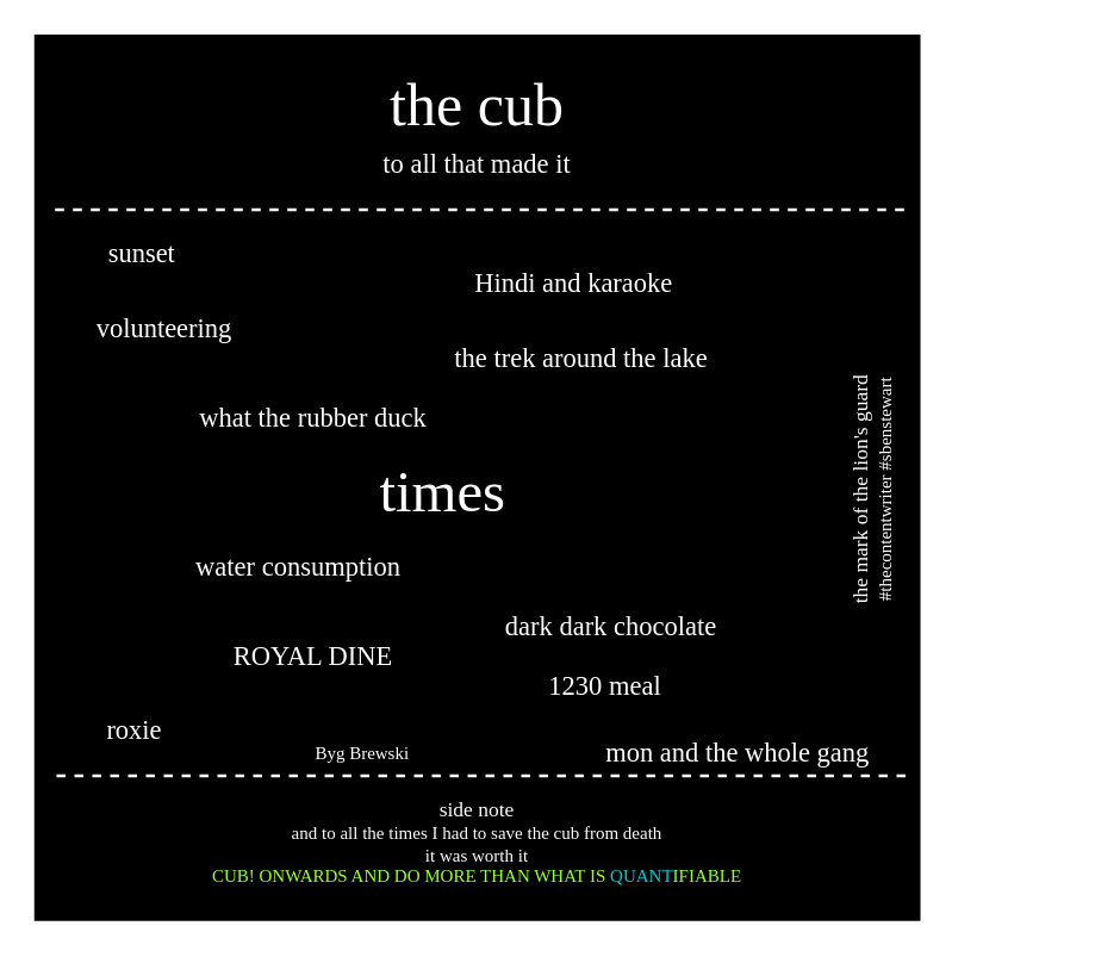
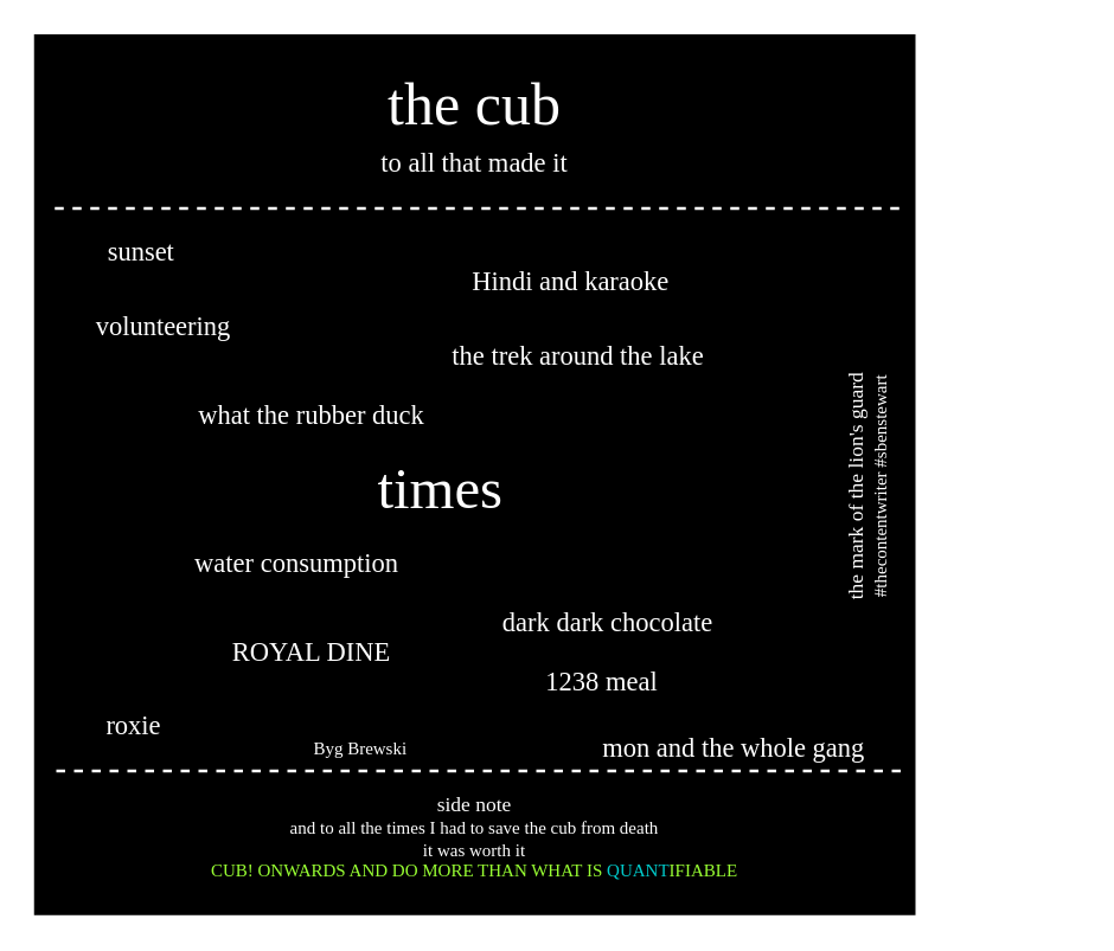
  <mxCell id="0" />
  <mxCell id="1" parent="0" />
  <mxCell id="2" value="" style="whiteSpace=wrap;html=1;aspect=fixed;strokeWidth=5;strokeColor=#FFFFFF;fillColor=#000000;" parent="1" vertex="1"><mxGeometry x="20" y="20" width="600" height="600" as="geometry" /></mxCell>
  <mxCell id="3" value="&lt;font face=&quot;xkcd&quot;&gt;&lt;span style=&quot;font-size: 40px&quot;&gt;the cub&lt;/span&gt;&lt;br&gt;&lt;/font&gt;" style="text;html=1;strokeColor=none;fillColor=none;align=center;verticalAlign=middle;whiteSpace=wrap;rounded=0;fontColor=#FFFFFF;" parent="1" vertex="1"><mxGeometry x="25" y="60" width="590" height="20" as="geometry" /></mxCell>
  <mxCell id="4" value="&lt;font face=&quot;xkcd&quot;&gt;&lt;span style=&quot;font-size: 18px&quot;&gt;to all that made it&lt;/span&gt;&lt;br&gt;&lt;/font&gt;" style="text;html=1;strokeColor=none;fillColor=none;align=center;verticalAlign=middle;whiteSpace=wrap;rounded=0;fontColor=#FFFFFF;" parent="1" vertex="1"><mxGeometry x="20" y="100" width="600" height="20" as="geometry" /></mxCell>
  <mxCell id="5" value="" style="endArrow=none;dashed=1;html=1;strokeWidth=2;labelBackgroundColor=none;fontColor=#FFFFFF;strokeColor=#FFFFFF;" parent="1" edge="1"><mxGeometry width="50" height="50" relative="1" as="geometry"><mxPoint x="606.5" y="140" as="sourcePoint" /><mxPoint x="31.5" y="140" as="targetPoint" /></mxGeometry></mxCell>
  <mxCell id="6" value="" style="endArrow=none;dashed=1;html=1;strokeWidth=2;labelBackgroundColor=none;fontColor=#FFFFFF;strokeColor=#FFFFFF;" parent="1" edge="1"><mxGeometry width="50" height="50" relative="1" as="geometry"><mxPoint x="607.5" y="520" as="sourcePoint" /><mxPoint x="32.5" y="520" as="targetPoint" /></mxGeometry></mxCell>
  <mxCell id="7" value="&lt;font face=&quot;xkcd&quot;&gt;&lt;span style=&quot;font-size: 14px&quot;&gt;side note&lt;/span&gt;&lt;/font&gt;&lt;font face=&quot;xkcd&quot;&gt;&lt;br&gt;and to all the times I had to save the cub from death&lt;br&gt;it was worth it&lt;br&gt;&lt;font color=&quot;#99ff33&quot;&gt;CUB! ONWARDS AND DO MORE THAN WHAT IS &lt;/font&gt;&lt;font color=&quot;#00cccc&quot;&gt;QUANT&lt;/font&gt;&lt;font color=&quot;#99ff33&quot;&gt;IFIABLE&lt;/font&gt;&lt;br&gt;&lt;/font&gt;" style="text;html=1;strokeColor=none;fillColor=none;align=center;verticalAlign=middle;whiteSpace=wrap;rounded=0;fontColor=#FFFFFF;" parent="1" vertex="1"><mxGeometry x="30" y="530" width="580" height="70" as="geometry" /></mxCell>
  <mxCell id="8" style="edgeStyle=orthogonalEdgeStyle;rounded=0;orthogonalLoop=1;jettySize=auto;html=1;exitX=0.5;exitY=1;exitDx=0;exitDy=0;strokeWidth=2;" parent="1" edge="1"><mxGeometry relative="1" as="geometry"><mxPoint x="471" y="381" as="sourcePoint" /><mxPoint x="471" y="381" as="targetPoint" /></mxGeometry></mxCell>
  <mxCell id="9" value="&lt;font face=&quot;xkcd&quot;&gt;&lt;span style=&quot;font-size: 14px&quot;&gt;the mark of the lion's guard&lt;br&gt;&lt;/span&gt;#thecontentwriter #sbenstewart&lt;br&gt;&lt;/font&gt;" style="text;html=1;strokeColor=none;fillColor=none;align=center;verticalAlign=middle;whiteSpace=wrap;rounded=0;rotation=-90;fontColor=#FFFFFF;" parent="1" vertex="1"><mxGeometry x="440" y="318" width="290" height="20" as="geometry" /></mxCell>
  <mxCell id="10" value="&lt;div style=&quot;text-align: justify; font-size: 39px;&quot;&gt;&lt;font style=&quot;font-size: 39px;&quot; face=&quot;xkcd&quot;&gt;times&lt;/font&gt;&lt;/div&gt;" style="text;html=1;strokeColor=none;fillColor=none;align=center;verticalAlign=middle;whiteSpace=wrap;rounded=0;fontColor=#FFFFFF;" parent="1" vertex="1"><mxGeometry x="97" y="244" width="400" height="172" as="geometry" /></mxCell>
  <mxCell id="11" value="&lt;font face=&quot;xkcd&quot;&gt;&lt;span style=&quot;font-size: 18px&quot;&gt;sunset&lt;/span&gt;&lt;br&gt;&lt;/font&gt;" style="text;html=1;strokeColor=none;fillColor=none;align=center;verticalAlign=middle;whiteSpace=wrap;rounded=0;fontColor=#FFFFFF;" vertex="1" parent="1"><mxGeometry x="30" y="160" width="130" height="20" as="geometry" /></mxCell>
  <mxCell id="12" value="&lt;font face=&quot;xkcd&quot;&gt;&lt;span style=&quot;font-size: 18px;&quot;&gt;volunteering&lt;/span&gt;&lt;br&gt;&lt;/font&gt;" style="text;html=1;strokeColor=none;fillColor=none;align=center;verticalAlign=middle;whiteSpace=wrap;rounded=0;fontColor=#FFFFFF;" vertex="1" parent="1"><mxGeometry x="30" y="210" width="160" height="20" as="geometry" /></mxCell>
  <mxCell id="13" value="&lt;font face=&quot;xkcd&quot;&gt;&lt;span style=&quot;font-size: 18px;&quot;&gt;what the rubber duck&lt;/span&gt;&lt;br&gt;&lt;/font&gt;" style="text;html=1;strokeColor=none;fillColor=none;align=center;verticalAlign=middle;whiteSpace=wrap;rounded=0;fontColor=#FFFFFF;" vertex="1" parent="1"><mxGeometry x="40" y="270" width="340" height="20" as="geometry" /></mxCell>
  <mxCell id="14" value="&lt;font face=&quot;xkcd&quot;&gt;&lt;span style=&quot;font-size: 18px;&quot;&gt;water consumption&lt;/span&gt;&lt;br&gt;&lt;/font&gt;" style="text;html=1;strokeColor=none;fillColor=none;align=center;verticalAlign=middle;whiteSpace=wrap;rounded=0;fontColor=#FFFFFF;" vertex="1" parent="1"><mxGeometry x="30" y="370" width="340" height="20" as="geometry" /></mxCell>
  <mxCell id="15" value="&lt;font face=&quot;xkcd&quot;&gt;&lt;span style=&quot;font-size: 18px;&quot;&gt;ROYAL DINE&lt;/span&gt;&lt;br&gt;&lt;/font&gt;" style="text;html=1;strokeColor=none;fillColor=none;align=center;verticalAlign=middle;whiteSpace=wrap;rounded=0;fontColor=#FFFFFF;" vertex="1" parent="1"><mxGeometry x="40" y="430" width="340" height="20" as="geometry" /></mxCell>
  <mxCell id="16" value="&lt;font face=&quot;xkcd&quot;&gt;&lt;span style=&quot;font-size: 18px;&quot;&gt;roxie&lt;/span&gt;&lt;br&gt;&lt;/font&gt;" style="text;html=1;strokeColor=none;fillColor=none;align=center;verticalAlign=middle;whiteSpace=wrap;rounded=0;fontColor=#FFFFFF;" vertex="1" parent="1"><mxGeometry x="50" y="480" width="80" height="20" as="geometry" /></mxCell>
  <mxCell id="17" value="&lt;font face=&quot;xkcd&quot;&gt;Byg Brewski&lt;br&gt;&lt;/font&gt;" style="text;html=1;strokeColor=none;fillColor=none;align=center;verticalAlign=middle;whiteSpace=wrap;rounded=0;fontColor=#FFFFFF;" vertex="1" parent="1"><mxGeometry x="160" y="495" width="166" height="20" as="geometry" /></mxCell>
  <mxCell id="18" value="&lt;div style=&quot;text-align: right;&quot;&gt;&lt;span style=&quot;font-size: 18px; font-family: xkcd; background-color: initial;&quot;&gt;dark dark chocolate&lt;/span&gt;&lt;/div&gt;" style="text;html=1;strokeColor=none;fillColor=none;align=center;verticalAlign=middle;whiteSpace=wrap;rounded=0;fontColor=#FFFFFF;" vertex="1" parent="1"><mxGeometry x="300" y="410" width="220" height="20" as="geometry" /></mxCell>
  <mxCell id="19" value="&lt;font face=&quot;xkcd&quot;&gt;&lt;span style=&quot;font-size: 18px;&quot;&gt;the trek around the lake&lt;/span&gt;&lt;br&gt;&lt;/font&gt;" style="text;html=1;strokeColor=none;fillColor=none;align=center;verticalAlign=middle;whiteSpace=wrap;rounded=0;fontColor=#FFFFFF;" vertex="1" parent="1"><mxGeometry x="220" y="230" width="340" height="20" as="geometry" /></mxCell>
- <mxCell id="20" value="&lt;font face=&quot;xkcd&quot;&gt;&lt;span style=&quot;font-size: 18px;&quot;&gt;1230 meal&lt;/span&gt;&lt;br&gt;&lt;/font&gt;" style="text;html=1;strokeColor=none;fillColor=none;align=center;verticalAlign=middle;whiteSpace=wrap;rounded=0;fontColor=#FFFFFF;" vertex="1" parent="1"><mxGeometry x="326" y="450" width="160" height="20" as="geometry" /></mxCell>
+ <mxCell id="20" value="&lt;font face=&quot;xkcd&quot;&gt;&lt;span style=&quot;font-size: 18px;&quot;&gt;1238 meal&lt;/span&gt;&lt;br&gt;&lt;/font&gt;" style="text;html=1;strokeColor=none;fillColor=none;align=center;verticalAlign=middle;whiteSpace=wrap;rounded=0;fontColor=#FFFFFF;" vertex="1" parent="1"><mxGeometry x="326" y="450" width="160" height="20" as="geometry" /></mxCell>
  <mxCell id="21" value="&lt;font face=&quot;xkcd&quot;&gt;&lt;span style=&quot;font-size: 18px;&quot;&gt;Hindi&amp;nbsp;and&amp;nbsp;karaoke&lt;/span&gt;&lt;br&gt;&lt;/font&gt;" style="text;html=1;strokeColor=none;fillColor=none;align=center;verticalAlign=middle;whiteSpace=wrap;rounded=0;fontColor=#FFFFFF;" vertex="1" parent="1"><mxGeometry x="270" y="180" width="230" height="20" as="geometry" /></mxCell>
  <mxCell id="22" value="&lt;font face=&quot;xkcd&quot;&gt;&lt;span style=&quot;font-size: 18px;&quot;&gt;mon and the whole gang&lt;/span&gt;&lt;br&gt;&lt;/font&gt;" style="text;html=1;strokeColor=none;fillColor=none;align=center;verticalAlign=middle;whiteSpace=wrap;rounded=0;fontColor=#FFFFFF;" vertex="1" parent="1"><mxGeometry x="370" y="495" width="250" height="20" as="geometry" /></mxCell>
